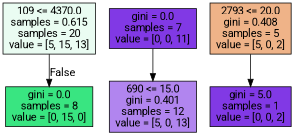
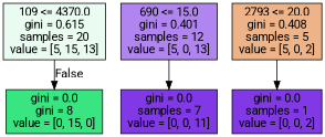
  digraph {
    fontname=Roboto
    node [color=black fillcolor="#8139e5ff" fontname=Roboto shape=box style=filled]
    edge [fontname=Roboto]
-   n1 [fillcolor="#39e5811a" label="109 <= 4370.0\nsamples = 0.615\nsamples = 20\nvalue = [5, 15, 13]"]
-   n2 [fillcolor="#39e581ff" label="gini = 0.0\nsamples = 8\nvalue = [0, 15, 0]"]
+   n1 [fillcolor="#39e5811a" label="109 <= 4370.0\ngini = 0.615\nsamples = 20\nvalue = [5, 15, 13]"]
+   n2 [fillcolor="#39e581ff" label="gini = 0.0\ngini = 8\nvalue = [0, 15, 0]"]
    n3 [fillcolor="#8139e59d" label="690 <= 15.0\ngini = 0.401\nsamples = 12\nvalue = [5, 0, 13]"]
    n4 [label="gini = 0.0\nsamples = 7\nvalue = [0, 0, 11]"]
    n5 [fillcolor="#e5813999" label="2793 <= 20.0\ngini = 0.408\nsamples = 5\nvalue = [5, 0, 2]"]
-   n6 [label="gini = 5.0\nsamples = 1\nvalue = [0, 0, 2]"]
+   n6 [label="gini = 0.0\nsamples = 1\nvalue = [0, 0, 2]"]
    n1 -> n2 [headlabel=False labelangle=-45 labeldistance=2.5]
-   n4 -> n3
+   n3 -> n4
    n5 -> n6
  }
